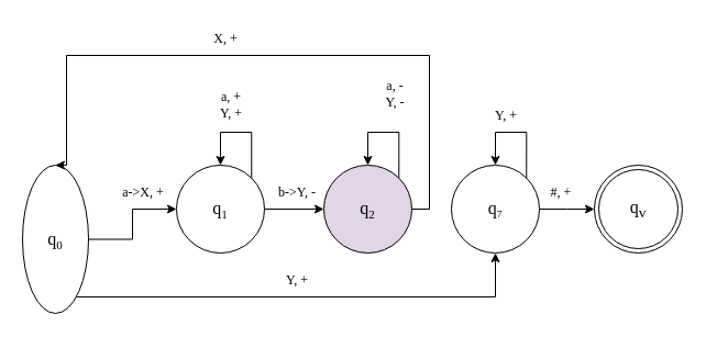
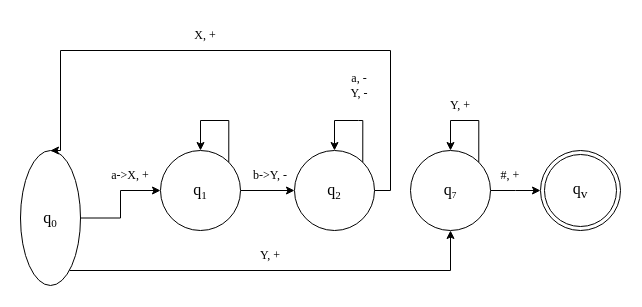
  <mxCell id="0" />
  <mxCell id="1" parent="0" />
  <mxCell id="2" style="edgeStyle=orthogonalEdgeStyle;rounded=0;orthogonalLoop=1;jettySize=auto;html=1;entryX=0;entryY=0.5;entryDx=0;entryDy=0;fontFamily=Verdana;" parent="1" source="4" target="6" edge="1"><mxGeometry relative="1" as="geometry" /></mxCell>
  <mxCell id="3" style="edgeStyle=orthogonalEdgeStyle;rounded=0;orthogonalLoop=1;jettySize=auto;html=1;entryX=0.5;entryY=1;entryDx=0;entryDy=0;fontFamily=Verdana;" parent="1" source="4" target="15" edge="1"><mxGeometry relative="1" as="geometry"><Array as="points"><mxPoint x="60" y="270" /><mxPoint x="450" y="270" /></Array></mxGeometry></mxCell>
  <mxCell id="4" value="q&lt;span style=&quot;font-size: 13.333px;&quot;&gt;&lt;sub&gt;0&lt;/sub&gt;&lt;/span&gt;" style="ellipse;whiteSpace=wrap;html=1;aspect=fixed;fontFamily=Verdana;fontSize=16;" parent="1" vertex="1"><mxGeometry x="20" y="150" width="60" height="135" as="geometry" /></mxCell>
  <mxCell id="5" style="edgeStyle=orthogonalEdgeStyle;rounded=0;orthogonalLoop=1;jettySize=auto;html=1;exitX=1;exitY=0.5;exitDx=0;exitDy=0;entryX=0;entryY=0.5;entryDx=0;entryDy=0;fontFamily=Verdana;" parent="1" source="6" target="11" edge="1"><mxGeometry relative="1" as="geometry" /></mxCell>
  <mxCell id="6" value="q&lt;span style=&quot;font-size: 13.333px;&quot;&gt;&lt;sub&gt;1&lt;/sub&gt;&lt;/span&gt;" style="ellipse;whiteSpace=wrap;html=1;aspect=fixed;fontFamily=Verdana;fontSize=16;" parent="1" vertex="1"><mxGeometry x="160" y="150" width="80" height="80" as="geometry" /></mxCell>
  <mxCell id="7" value="a-&amp;gt;X, +" style="text;html=1;strokeColor=none;fillColor=none;align=center;verticalAlign=middle;whiteSpace=wrap;rounded=0;fontFamily=Verdana;" parent="1" vertex="1"><mxGeometry x="100" y="160" width="60" height="30" as="geometry" /></mxCell>
  <mxCell id="8" style="edgeStyle=orthogonalEdgeStyle;rounded=0;orthogonalLoop=1;jettySize=auto;html=1;exitX=1;exitY=0;exitDx=0;exitDy=0;entryX=0.5;entryY=0;entryDx=0;entryDy=0;fontFamily=Verdana;" parent="1" source="6" target="6" edge="1"><mxGeometry relative="1" as="geometry"><Array as="points"><mxPoint x="228" y="120" /><mxPoint x="200" y="120" /></Array></mxGeometry></mxCell>
- <mxCell id="9" value="a, +&lt;br&gt;Y, +" style="text;html=1;strokeColor=none;fillColor=none;align=center;verticalAlign=middle;whiteSpace=wrap;rounded=0;fontFamily=Verdana;" parent="1" vertex="1"><mxGeometry x="180" y="80" width="60" height="30" as="geometry" /></mxCell>
  <mxCell id="10" style="edgeStyle=orthogonalEdgeStyle;rounded=0;orthogonalLoop=1;jettySize=auto;html=1;exitX=1;exitY=0.5;exitDx=0;exitDy=0;entryX=0.5;entryY=0;entryDx=0;entryDy=0;fontFamily=Verdana;" parent="1" source="11" target="4" edge="1"><mxGeometry relative="1" as="geometry"><Array as="points"><mxPoint x="390" y="190" /><mxPoint x="390" y="50" /><mxPoint x="60" y="50" /></Array></mxGeometry></mxCell>
- <mxCell id="11" value="q&lt;span style=&quot;font-size: 13.333px;&quot;&gt;&lt;sub&gt;2&lt;/sub&gt;&lt;/span&gt;" style="ellipse;whiteSpace=wrap;html=1;aspect=fixed;fontFamily=Verdana;fontSize=16;fillColor=#e1d5e7;" parent="1" vertex="1"><mxGeometry x="294" y="150" width="80" height="80" as="geometry" /></mxCell>
+ <mxCell id="11" value="q&lt;span style=&quot;font-size: 13.333px;&quot;&gt;&lt;sub&gt;2&lt;/sub&gt;&lt;/span&gt;" style="ellipse;whiteSpace=wrap;html=1;aspect=fixed;fontFamily=Verdana;fontSize=16;" parent="1" vertex="1"><mxGeometry x="294" y="150" width="80" height="80" as="geometry" /></mxCell>
  <mxCell id="12" style="edgeStyle=orthogonalEdgeStyle;rounded=0;orthogonalLoop=1;jettySize=auto;html=1;exitX=1;exitY=0;exitDx=0;exitDy=0;entryX=0.5;entryY=0;entryDx=0;entryDy=0;fontFamily=Verdana;" parent="1" source="11" target="11" edge="1"><mxGeometry relative="1" as="geometry"><Array as="points"><mxPoint x="358" y="120" /><mxPoint x="330" y="120" /></Array></mxGeometry></mxCell>
  <mxCell id="13" value="a, -&lt;br&gt;Y, -" style="text;html=1;strokeColor=none;fillColor=none;align=center;verticalAlign=middle;whiteSpace=wrap;rounded=0;fontFamily=Verdana;" parent="1" vertex="1"><mxGeometry x="329" y="70" width="60" height="30" as="geometry" /></mxCell>
  <mxCell id="14" style="edgeStyle=orthogonalEdgeStyle;rounded=0;orthogonalLoop=1;jettySize=auto;html=1;exitX=1;exitY=0.5;exitDx=0;exitDy=0;fontFamily=Verdana;" parent="1" source="15" edge="1"><mxGeometry relative="1" as="geometry"><mxPoint x="540" y="190" as="targetPoint" /></mxGeometry></mxCell>
  <mxCell id="15" value="q&lt;span style=&quot;font-size: 11.111px;&quot;&gt;&lt;sub&gt;7&lt;/sub&gt;&lt;/span&gt;" style="ellipse;whiteSpace=wrap;html=1;aspect=fixed;fontSize=16;fontFamily=Verdana;verticalAlign=middle;" parent="1" vertex="1"><mxGeometry x="410" y="150" width="80" height="80" as="geometry" /></mxCell>
  <mxCell id="16" style="edgeStyle=orthogonalEdgeStyle;rounded=0;orthogonalLoop=1;jettySize=auto;html=1;exitX=1;exitY=0;exitDx=0;exitDy=0;entryX=0.5;entryY=0;entryDx=0;entryDy=0;fontFamily=Verdana;" parent="1" source="15" target="15" edge="1"><mxGeometry relative="1" as="geometry"><Array as="points"><mxPoint x="478" y="120" /><mxPoint x="450" y="120" /></Array></mxGeometry></mxCell>
  <mxCell id="17" value="Y, +" style="text;html=1;strokeColor=none;fillColor=none;align=center;verticalAlign=middle;whiteSpace=wrap;rounded=0;fontFamily=Verdana;" parent="1" vertex="1"><mxGeometry x="430" y="90" width="60" height="30" as="geometry" /></mxCell>
  <mxCell id="18" value="Y, +" style="text;html=1;strokeColor=none;fillColor=none;align=center;verticalAlign=middle;whiteSpace=wrap;rounded=0;fontFamily=Verdana;" parent="1" vertex="1"><mxGeometry x="240" y="240" width="60" height="30" as="geometry" /></mxCell>
  <mxCell id="19" value="b-&amp;gt;Y, -" style="text;html=1;strokeColor=none;fillColor=none;align=center;verticalAlign=middle;whiteSpace=wrap;rounded=0;fontFamily=Verdana;" parent="1" vertex="1"><mxGeometry x="240" y="160" width="60" height="30" as="geometry" /></mxCell>
  <mxCell id="20" value="X, +" style="text;html=1;strokeColor=none;fillColor=none;align=center;verticalAlign=middle;whiteSpace=wrap;rounded=0;fontFamily=Verdana;" parent="1" vertex="1"><mxGeometry x="175" y="20" width="60" height="30" as="geometry" /></mxCell>
  <mxCell id="21" value="#, +" style="text;html=1;strokeColor=none;fillColor=none;align=center;verticalAlign=middle;whiteSpace=wrap;rounded=0;fontFamily=Verdana;" parent="1" vertex="1"><mxGeometry x="480" y="160" width="60" height="30" as="geometry" /></mxCell>
  <mxCell id="22" value="q&lt;sub&gt;v&lt;/sub&gt;" style="ellipse;shape=doubleEllipse;whiteSpace=wrap;html=1;aspect=fixed;fontFamily=Verdana;fontSize=16;" parent="1" vertex="1"><mxGeometry x="540" y="150" width="80" height="80" as="geometry" /></mxCell>
